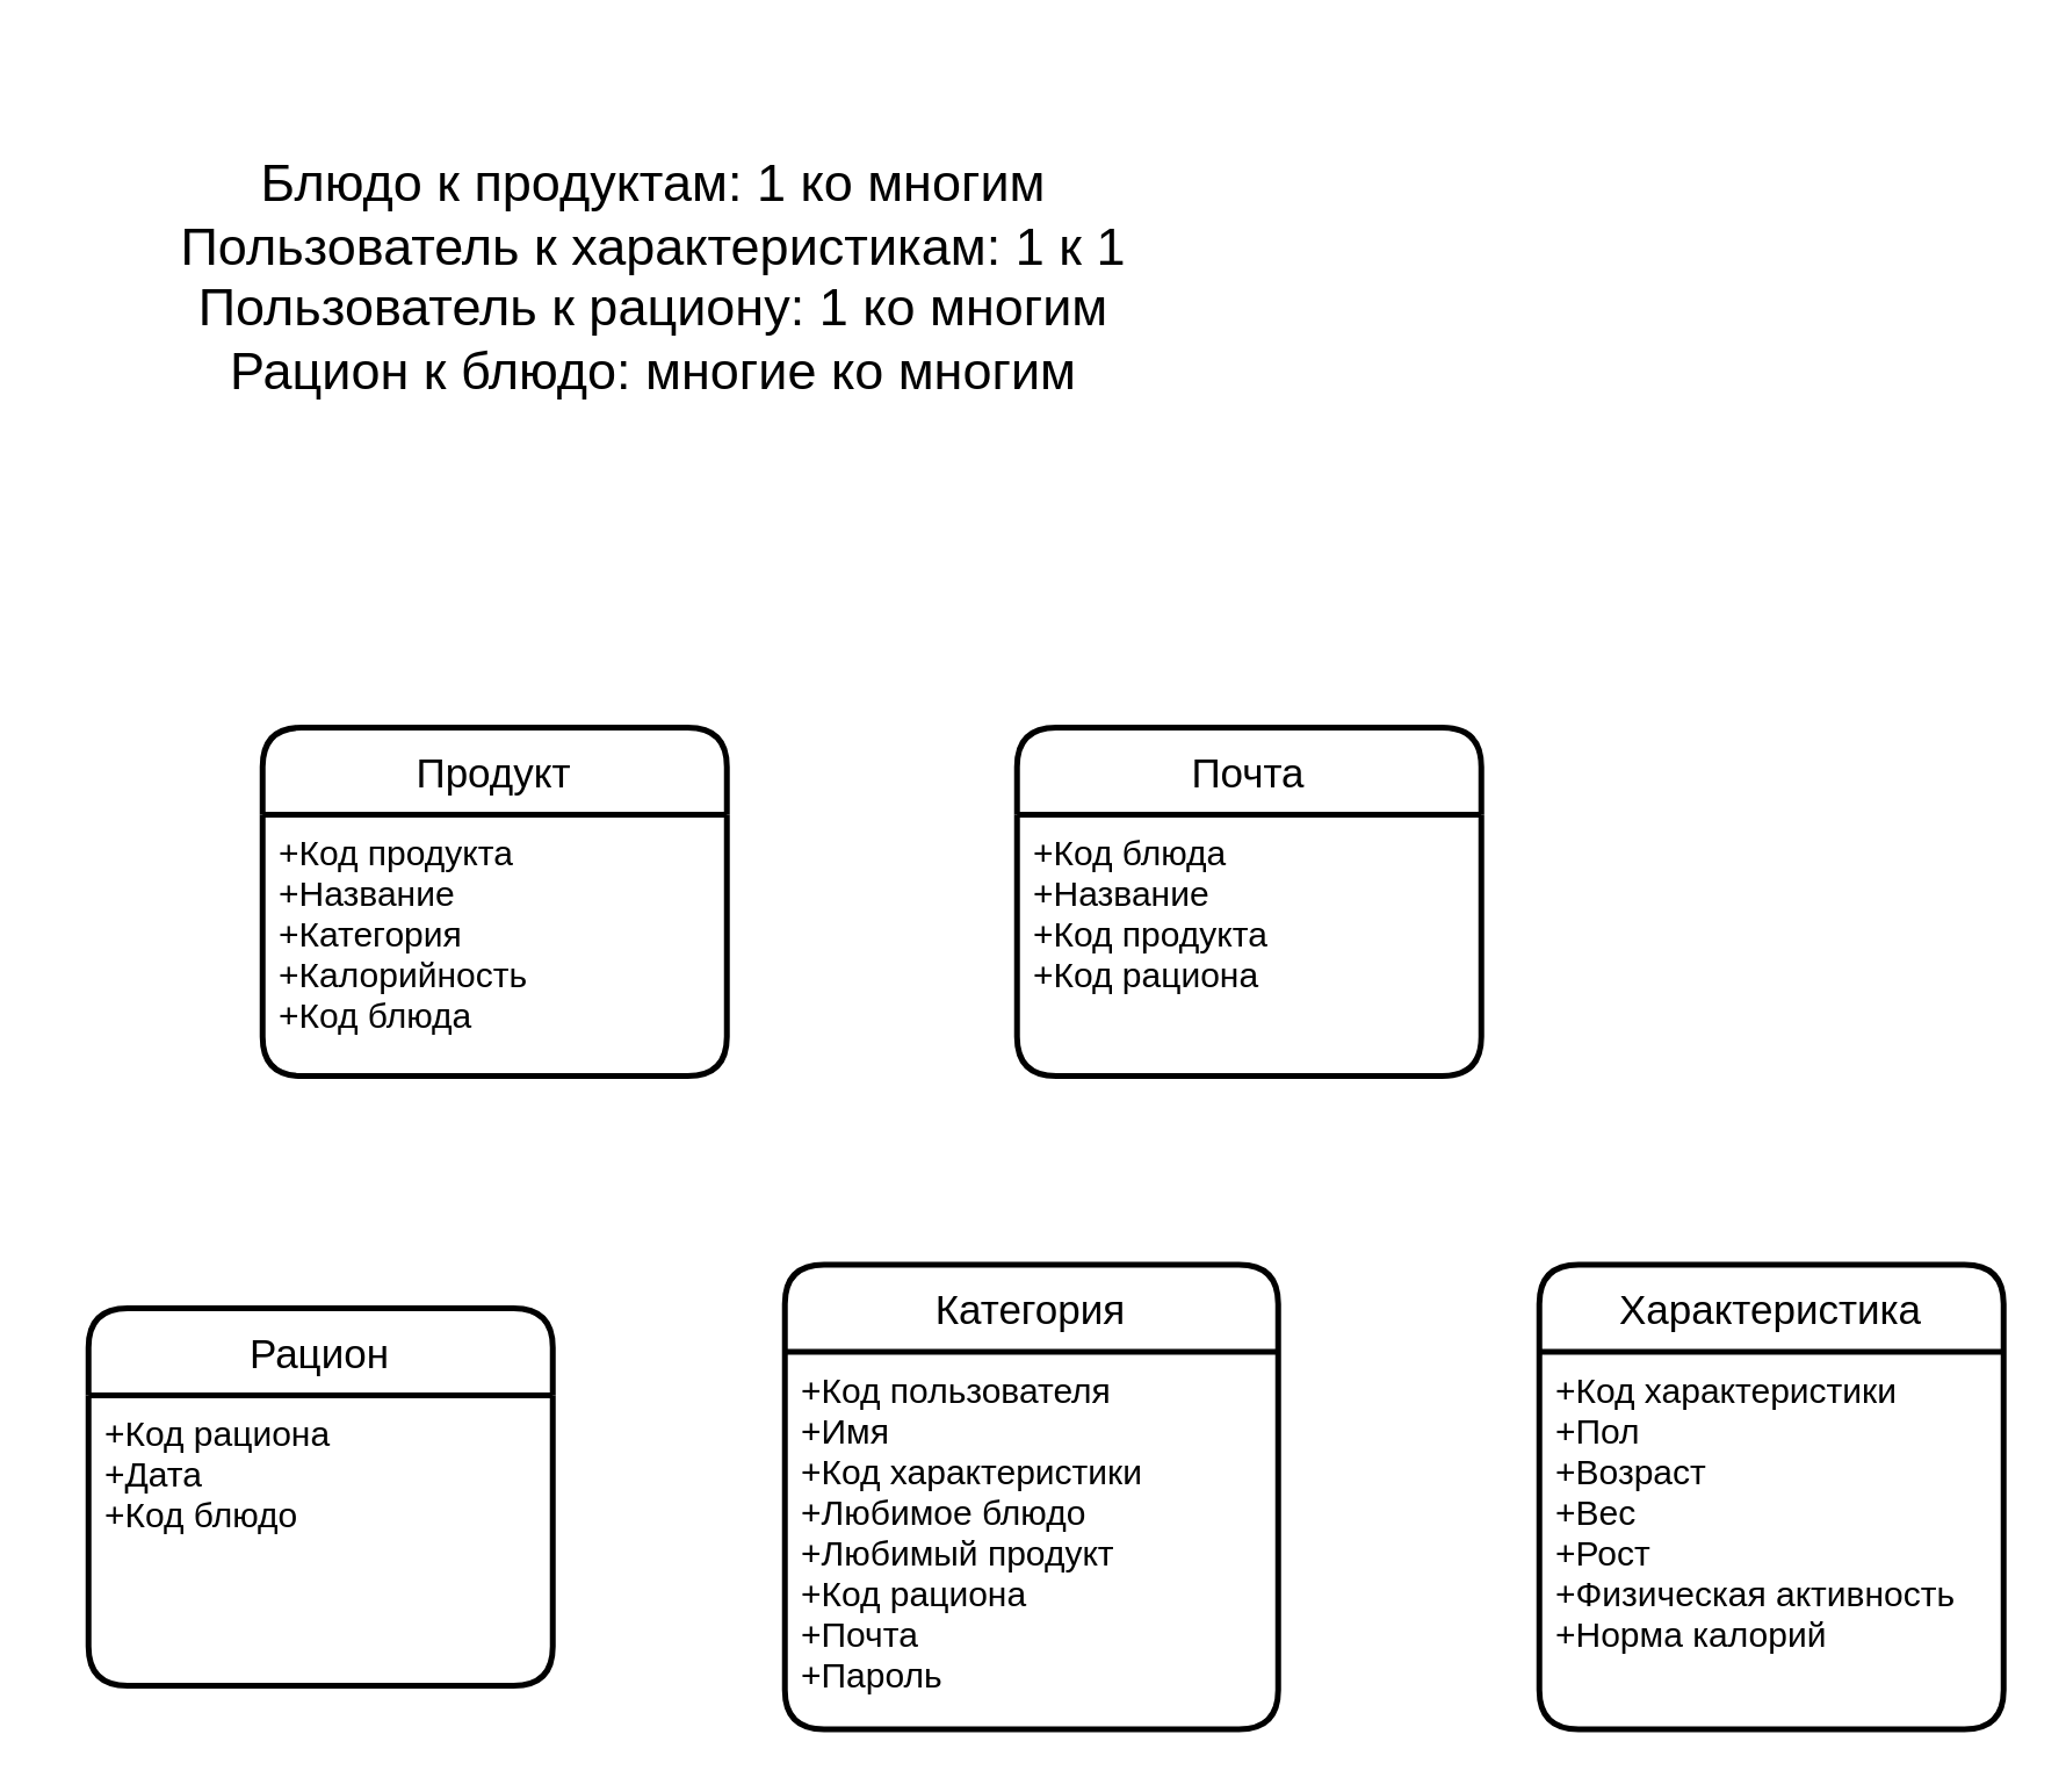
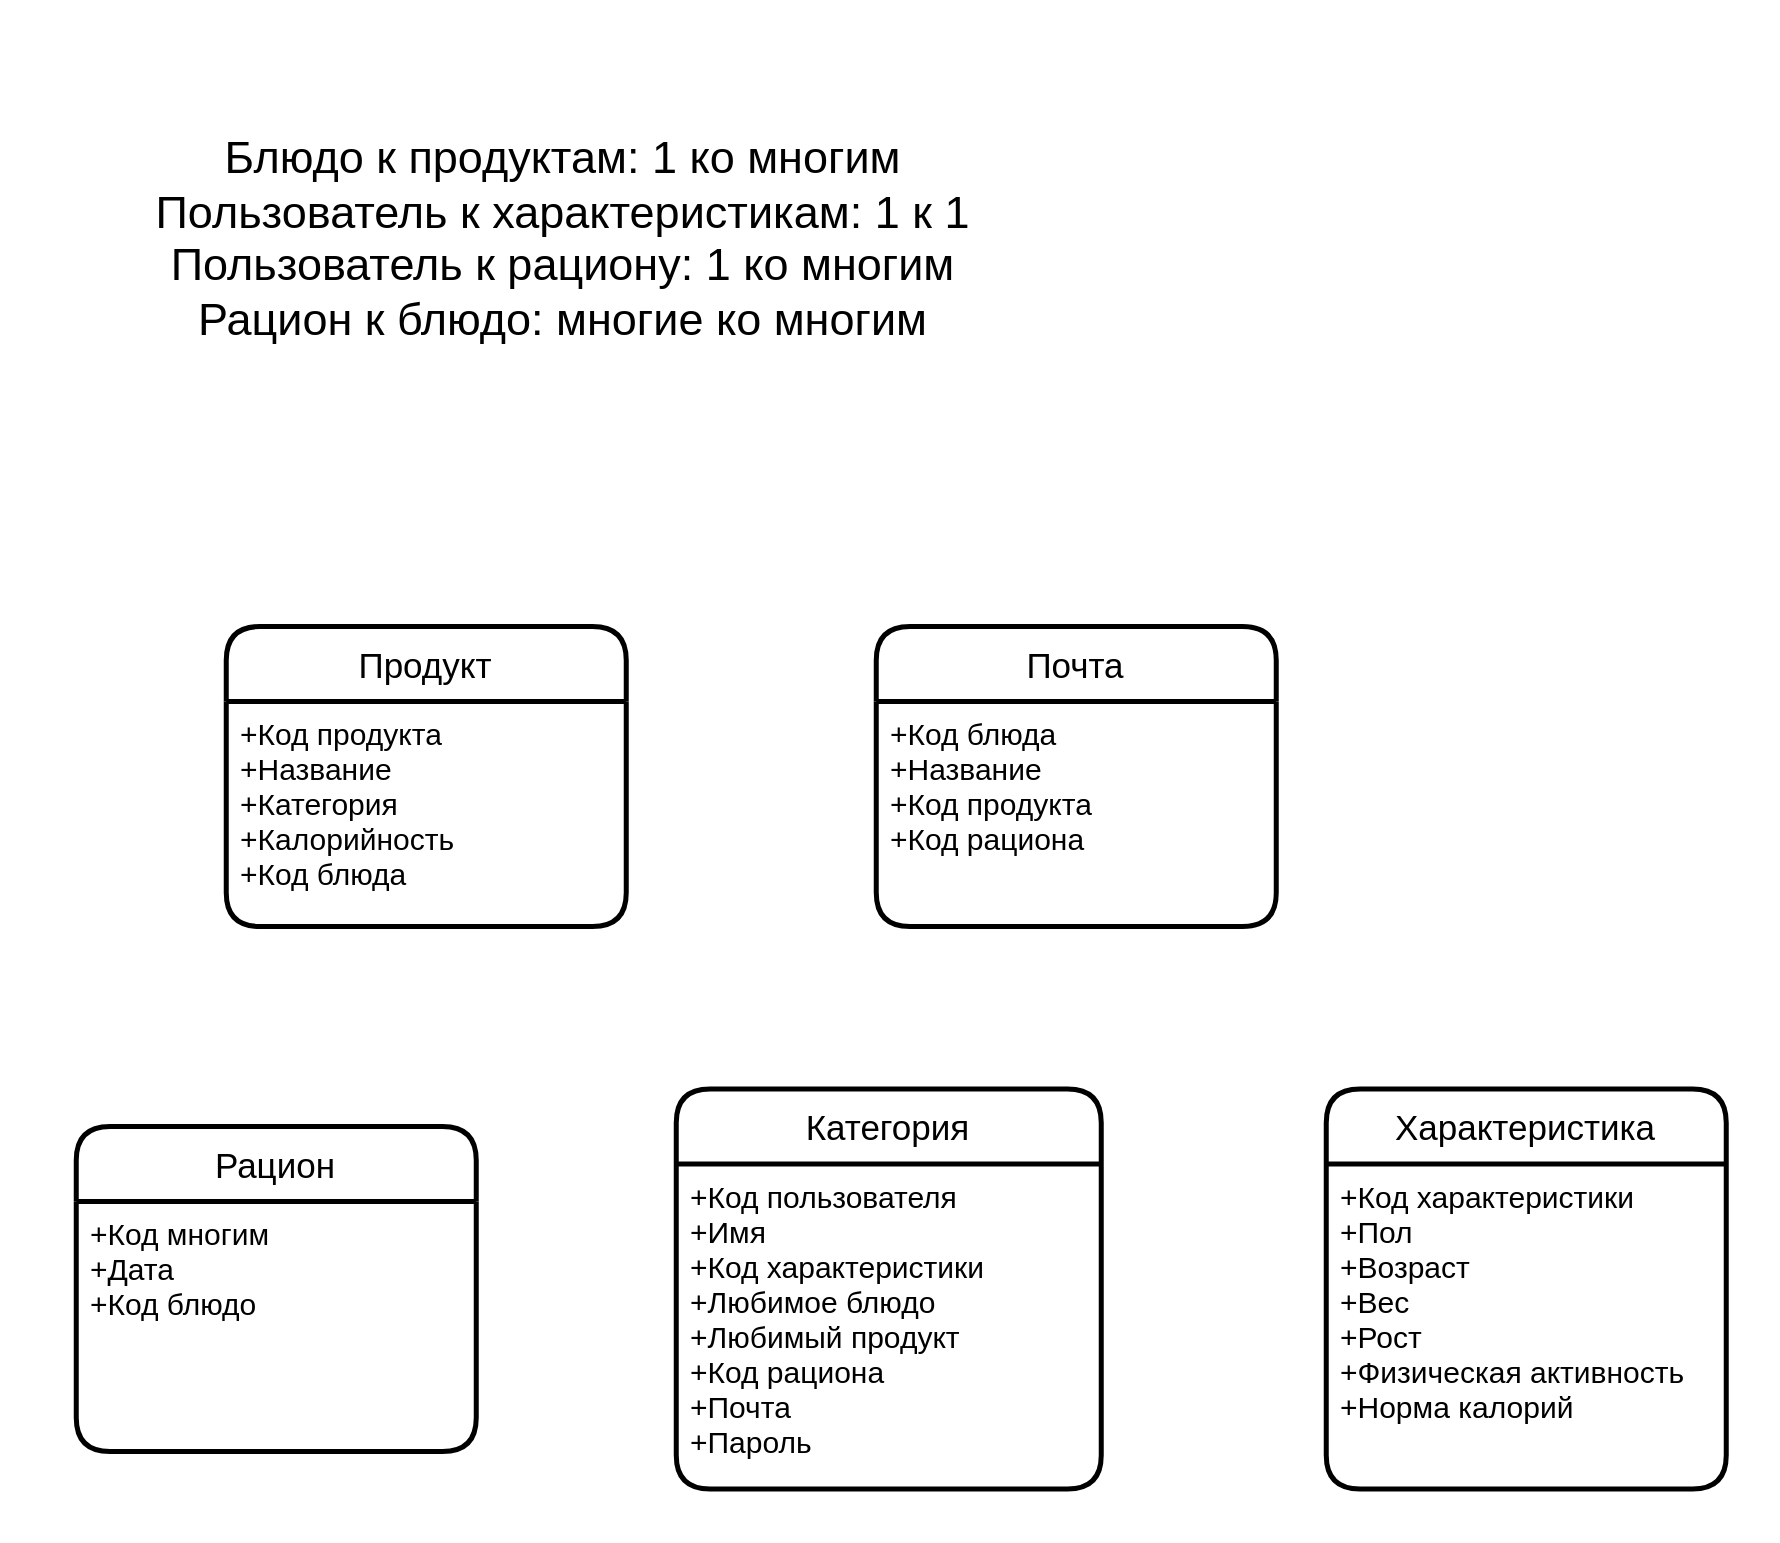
  <mxCell id="0" />
  <mxCell id="1" parent="0" />
  <mxCell id="2" value="Продукт" style="swimlane;childLayout=stackLayout;horizontal=1;startSize=30;horizontalStack=0;rounded=1;fontSize=14;fontStyle=0;strokeWidth=2;resizeParent=0;resizeLast=1;shadow=0;dashed=0;align=center;" parent="1" vertex="1"><mxGeometry x="90" y="250" width="160" height="120" as="geometry" /></mxCell>
  <mxCell id="3" value="+Код продукта&#10;+Название&#10;+Категория&#10;+Калорийность&#10;+Код блюда" style="align=left;strokeColor=none;fillColor=none;spacingLeft=4;fontSize=12;verticalAlign=top;resizable=0;rotatable=0;part=1;" parent="2" vertex="1"><mxGeometry y="30" width="160" height="90" as="geometry" /></mxCell>
  <mxCell id="4" value="Почта" style="swimlane;childLayout=stackLayout;horizontal=1;startSize=30;horizontalStack=0;rounded=1;fontSize=14;fontStyle=0;strokeWidth=2;resizeParent=0;resizeLast=1;shadow=0;dashed=0;align=center;" parent="1" vertex="1"><mxGeometry x="350" y="250" width="160" height="120" as="geometry" /></mxCell>
  <mxCell id="5" value="+Код блюда&#10;+Название&#10;+Код продукта&#10;+Код рациона" style="align=left;strokeColor=none;fillColor=none;spacingLeft=4;fontSize=12;verticalAlign=top;resizable=0;rotatable=0;part=1;" parent="4" vertex="1"><mxGeometry y="30" width="160" height="90" as="geometry" /></mxCell>
  <mxCell id="6" value="Категория" style="swimlane;childLayout=stackLayout;horizontal=1;startSize=30;horizontalStack=0;rounded=1;fontSize=14;fontStyle=0;strokeWidth=2;resizeParent=0;resizeLast=1;shadow=0;dashed=0;align=center;" parent="1" vertex="1"><mxGeometry x="270" y="435" width="170" height="160" as="geometry" /></mxCell>
  <mxCell id="7" value="+Код пользователя&#10;+Имя&#10;+Код характеристики&#10;+Любимое блюдо&#10;+Любимый продукт&#10;+Код рациона&#10;+Почта&#10;+Пароль&#10;" style="align=left;strokeColor=none;fillColor=none;spacingLeft=4;fontSize=12;verticalAlign=top;resizable=0;rotatable=0;part=1;" parent="6" vertex="1"><mxGeometry y="30" width="170" height="130" as="geometry" /></mxCell>
  <mxCell id="8" value="Характеристика" style="swimlane;childLayout=stackLayout;horizontal=1;startSize=30;horizontalStack=0;rounded=1;fontSize=14;fontStyle=0;strokeWidth=2;resizeParent=0;resizeLast=1;shadow=0;dashed=0;align=center;" parent="1" vertex="1"><mxGeometry x="530" y="435" width="160" height="160" as="geometry" /></mxCell>
  <mxCell id="9" value="+Код характеристики&#10;+Пол&#10;+Возраст&#10;+Вес&#10;+Рост&#10;+Физическая активность&#10;+Норма калорий" style="align=left;strokeColor=none;fillColor=none;spacingLeft=4;fontSize=12;verticalAlign=top;resizable=0;rotatable=0;part=1;" parent="8" vertex="1"><mxGeometry y="30" width="160" height="130" as="geometry" /></mxCell>
  <mxCell id="10" value="Рацион" style="swimlane;childLayout=stackLayout;horizontal=1;startSize=30;horizontalStack=0;rounded=1;fontSize=14;fontStyle=0;strokeWidth=2;resizeParent=0;resizeLast=1;shadow=0;dashed=0;align=center;" parent="1" vertex="1"><mxGeometry x="30" y="450" width="160" height="130" as="geometry" /></mxCell>
- <mxCell id="11" value="+Код рациона&#10;+Дата&#10;+Код блюдо" style="align=left;strokeColor=none;fillColor=none;spacingLeft=4;fontSize=12;verticalAlign=top;resizable=0;rotatable=0;part=1;" parent="10" vertex="1"><mxGeometry y="30" width="160" height="100" as="geometry" /></mxCell>
+ <mxCell id="11" value="+Код многим&#10;+Дата&#10;+Код блюдо" style="align=left;strokeColor=none;fillColor=none;spacingLeft=4;fontSize=12;verticalAlign=top;resizable=0;rotatable=0;part=1;" parent="10" vertex="1"><mxGeometry y="30" width="160" height="100" as="geometry" /></mxCell>
  <mxCell id="12" value="&lt;font style=&quot;font-size: 18px&quot;&gt;&lt;br&gt;Блюдо к продуктам: 1 ко многим&lt;br&gt;Пользователь к характеристикам: 1 к 1&lt;br&gt;Пользователь к рациону: 1 ко многим&lt;br&gt;Рацион к блюдо: многие ко многим&lt;/font&gt;" style="text;html=1;strokeColor=none;fillColor=none;align=center;verticalAlign=middle;whiteSpace=wrap;rounded=0;" parent="1" vertex="1"><mxGeometry x="20" y="20" width="410" height="130" as="geometry" /></mxCell>
